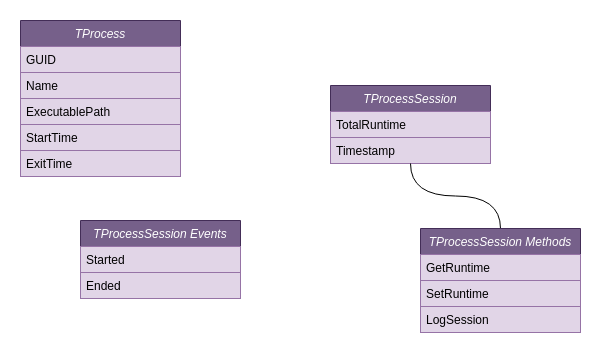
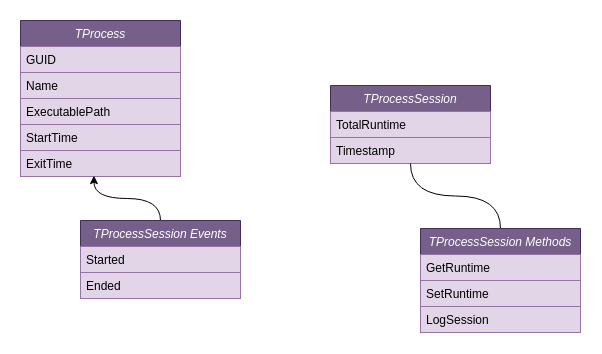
  <mxCell id="0" />
  <mxCell id="1" parent="0" />
  <mxCell id="2" value="TProcess" style="swimlane;fontStyle=2;align=center;verticalAlign=top;childLayout=stackLayout;horizontal=1;startSize=26;horizontalStack=0;resizeParent=1;resizeLast=0;collapsible=1;marginBottom=0;rounded=0;shadow=0;strokeWidth=1;fillColor=#76608a;strokeColor=#432D57;fontColor=#ffffff;" parent="1" vertex="1"><mxGeometry x="20" y="20" width="160" height="156" as="geometry"><mxRectangle x="230" y="140" width="160" height="26" as="alternateBounds" /></mxGeometry></mxCell>
  <mxCell id="3" value="GUID" style="text;align=left;verticalAlign=top;spacingLeft=4;spacingRight=4;overflow=hidden;rotatable=0;points=[[0,0.5],[1,0.5]];portConstraint=eastwest;fillColor=#e1d5e7;strokeColor=#9673a6;" vertex="1" parent="2"><mxGeometry y="26" width="160" height="26" as="geometry" /></mxCell>
  <mxCell id="4" value="Name" style="text;align=left;verticalAlign=top;spacingLeft=4;spacingRight=4;overflow=hidden;rotatable=0;points=[[0,0.5],[1,0.5]];portConstraint=eastwest;fillColor=#e1d5e7;strokeColor=#9673a6;" parent="2" vertex="1"><mxGeometry y="52" width="160" height="26" as="geometry" /></mxCell>
  <mxCell id="5" value="ExecutablePath" style="text;align=left;verticalAlign=top;spacingLeft=4;spacingRight=4;overflow=hidden;rotatable=0;points=[[0,0.5],[1,0.5]];portConstraint=eastwest;rounded=0;shadow=0;html=0;fillColor=#e1d5e7;strokeColor=#9673a6;" parent="2" vertex="1"><mxGeometry y="78" width="160" height="26" as="geometry" /></mxCell>
  <mxCell id="6" value="StartTime" style="text;align=left;verticalAlign=top;spacingLeft=4;spacingRight=4;overflow=hidden;rotatable=0;points=[[0,0.5],[1,0.5]];portConstraint=eastwest;rounded=0;shadow=0;html=0;fillColor=#e1d5e7;strokeColor=#9673a6;" vertex="1" parent="2"><mxGeometry y="104" width="160" height="26" as="geometry" /></mxCell>
  <mxCell id="7" value="ExitTime" style="text;align=left;verticalAlign=top;spacingLeft=4;spacingRight=4;overflow=hidden;rotatable=0;points=[[0,0.5],[1,0.5]];portConstraint=eastwest;rounded=0;shadow=0;html=0;fillColor=#e1d5e7;strokeColor=#9673a6;" vertex="1" parent="2"><mxGeometry y="130" width="160" height="26" as="geometry" /></mxCell>
  <mxCell id="8" value="TProcessSession" style="swimlane;fontStyle=2;align=center;verticalAlign=top;childLayout=stackLayout;horizontal=1;startSize=26;horizontalStack=0;resizeParent=1;resizeLast=0;collapsible=1;marginBottom=0;rounded=0;shadow=0;strokeWidth=1;fillColor=#76608a;strokeColor=#432D57;fontColor=#ffffff;" vertex="1" parent="1"><mxGeometry x="330" y="85" width="160" height="78" as="geometry"><mxRectangle x="230" y="140" width="160" height="26" as="alternateBounds" /></mxGeometry></mxCell>
  <mxCell id="9" value="TotalRuntime" style="text;align=left;verticalAlign=top;spacingLeft=4;spacingRight=4;overflow=hidden;rotatable=0;points=[[0,0.5],[1,0.5]];portConstraint=eastwest;fillColor=#e1d5e7;strokeColor=#9673a6;" vertex="1" parent="8"><mxGeometry y="26" width="160" height="26" as="geometry" /></mxCell>
  <mxCell id="10" value="Timestamp" style="text;align=left;verticalAlign=top;spacingLeft=4;spacingRight=4;overflow=hidden;rotatable=0;points=[[0,0.5],[1,0.5]];portConstraint=eastwest;fillColor=#e1d5e7;strokeColor=#9673a6;" vertex="1" parent="8"><mxGeometry y="52" width="160" height="26" as="geometry" /></mxCell>
+ <mxCell id="11" style="edgeStyle=orthogonalEdgeStyle;curved=1;rounded=0;orthogonalLoop=1;jettySize=auto;html=1;entryX=0.459;entryY=0.967;entryDx=0;entryDy=0;entryPerimeter=0;" edge="1" parent="1" source="12" target="7"><mxGeometry relative="1" as="geometry" /></mxCell>
  <mxCell id="12" value="TProcessSession Events" style="swimlane;fontStyle=2;align=center;verticalAlign=top;childLayout=stackLayout;horizontal=1;startSize=26;horizontalStack=0;resizeParent=1;resizeLast=0;collapsible=1;marginBottom=0;rounded=0;shadow=0;strokeWidth=1;fillColor=#76608a;strokeColor=#432D57;fontColor=#ffffff;" vertex="1" parent="1"><mxGeometry x="80" y="220" width="160" height="78" as="geometry"><mxRectangle x="230" y="140" width="160" height="26" as="alternateBounds" /></mxGeometry></mxCell>
  <mxCell id="13" value="Started" style="text;align=left;verticalAlign=top;spacingLeft=4;spacingRight=4;overflow=hidden;rotatable=0;points=[[0,0.5],[1,0.5]];portConstraint=eastwest;fillColor=#e1d5e7;strokeColor=#9673a6;" vertex="1" parent="12"><mxGeometry y="26" width="160" height="26" as="geometry" /></mxCell>
  <mxCell id="14" value="Ended" style="text;align=left;verticalAlign=top;spacingLeft=4;spacingRight=4;overflow=hidden;rotatable=0;points=[[0,0.5],[1,0.5]];portConstraint=eastwest;fillColor=#e1d5e7;strokeColor=#9673a6;" vertex="1" parent="12"><mxGeometry y="52" width="160" height="26" as="geometry" /></mxCell>
  <mxCell id="15" style="edgeStyle=orthogonalEdgeStyle;curved=1;rounded=0;orthogonalLoop=1;jettySize=auto;html=1;entryX=0.5;entryY=1;entryDx=0;entryDy=0;endArrow=none;" edge="1" parent="1" source="16" target="8"><mxGeometry relative="1" as="geometry" /></mxCell>
  <mxCell id="16" value="TProcessSession Methods" style="swimlane;fontStyle=2;align=center;verticalAlign=top;childLayout=stackLayout;horizontal=1;startSize=26;horizontalStack=0;resizeParent=1;resizeLast=0;collapsible=1;marginBottom=0;rounded=0;shadow=0;strokeWidth=1;fillColor=#76608a;strokeColor=#432D57;fontColor=#ffffff;" vertex="1" parent="1"><mxGeometry x="420" y="228" width="160" height="104" as="geometry"><mxRectangle x="230" y="140" width="160" height="26" as="alternateBounds" /></mxGeometry></mxCell>
  <mxCell id="17" value="GetRuntime" style="text;align=left;verticalAlign=top;spacingLeft=4;spacingRight=4;overflow=hidden;rotatable=0;points=[[0,0.5],[1,0.5]];portConstraint=eastwest;fillColor=#e1d5e7;strokeColor=#9673a6;" vertex="1" parent="16"><mxGeometry y="26" width="160" height="26" as="geometry" /></mxCell>
  <mxCell id="18" value="SetRuntime" style="text;align=left;verticalAlign=top;spacingLeft=4;spacingRight=4;overflow=hidden;rotatable=0;points=[[0,0.5],[1,0.5]];portConstraint=eastwest;fillColor=#e1d5e7;strokeColor=#9673a6;" vertex="1" parent="16"><mxGeometry y="52" width="160" height="26" as="geometry" /></mxCell>
  <mxCell id="19" value="LogSession" style="text;align=left;verticalAlign=top;spacingLeft=4;spacingRight=4;overflow=hidden;rotatable=0;points=[[0,0.5],[1,0.5]];portConstraint=eastwest;fillColor=#e1d5e7;strokeColor=#9673a6;" vertex="1" parent="16"><mxGeometry y="78" width="160" height="26" as="geometry" /></mxCell>
